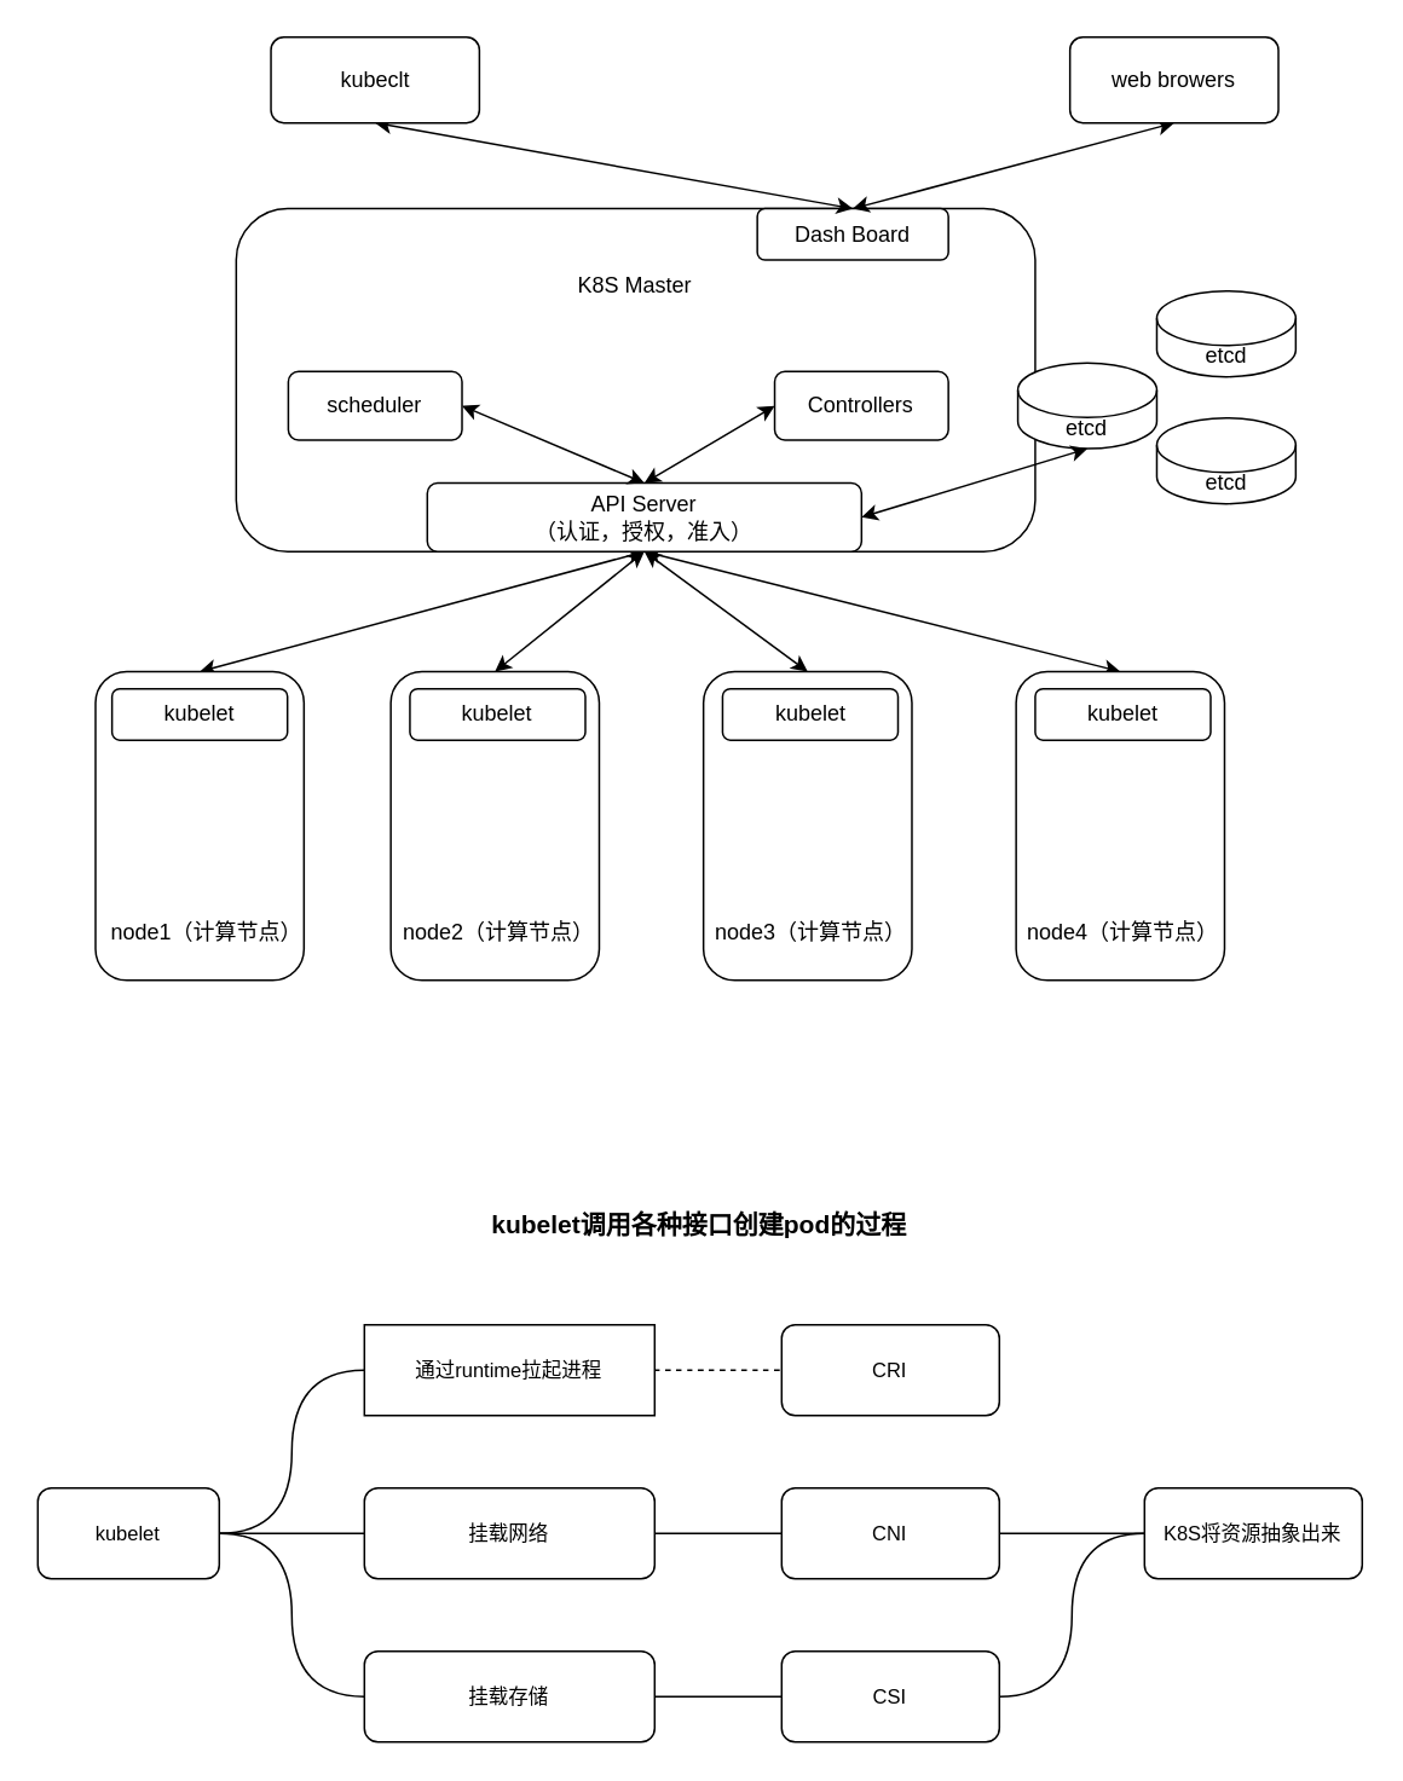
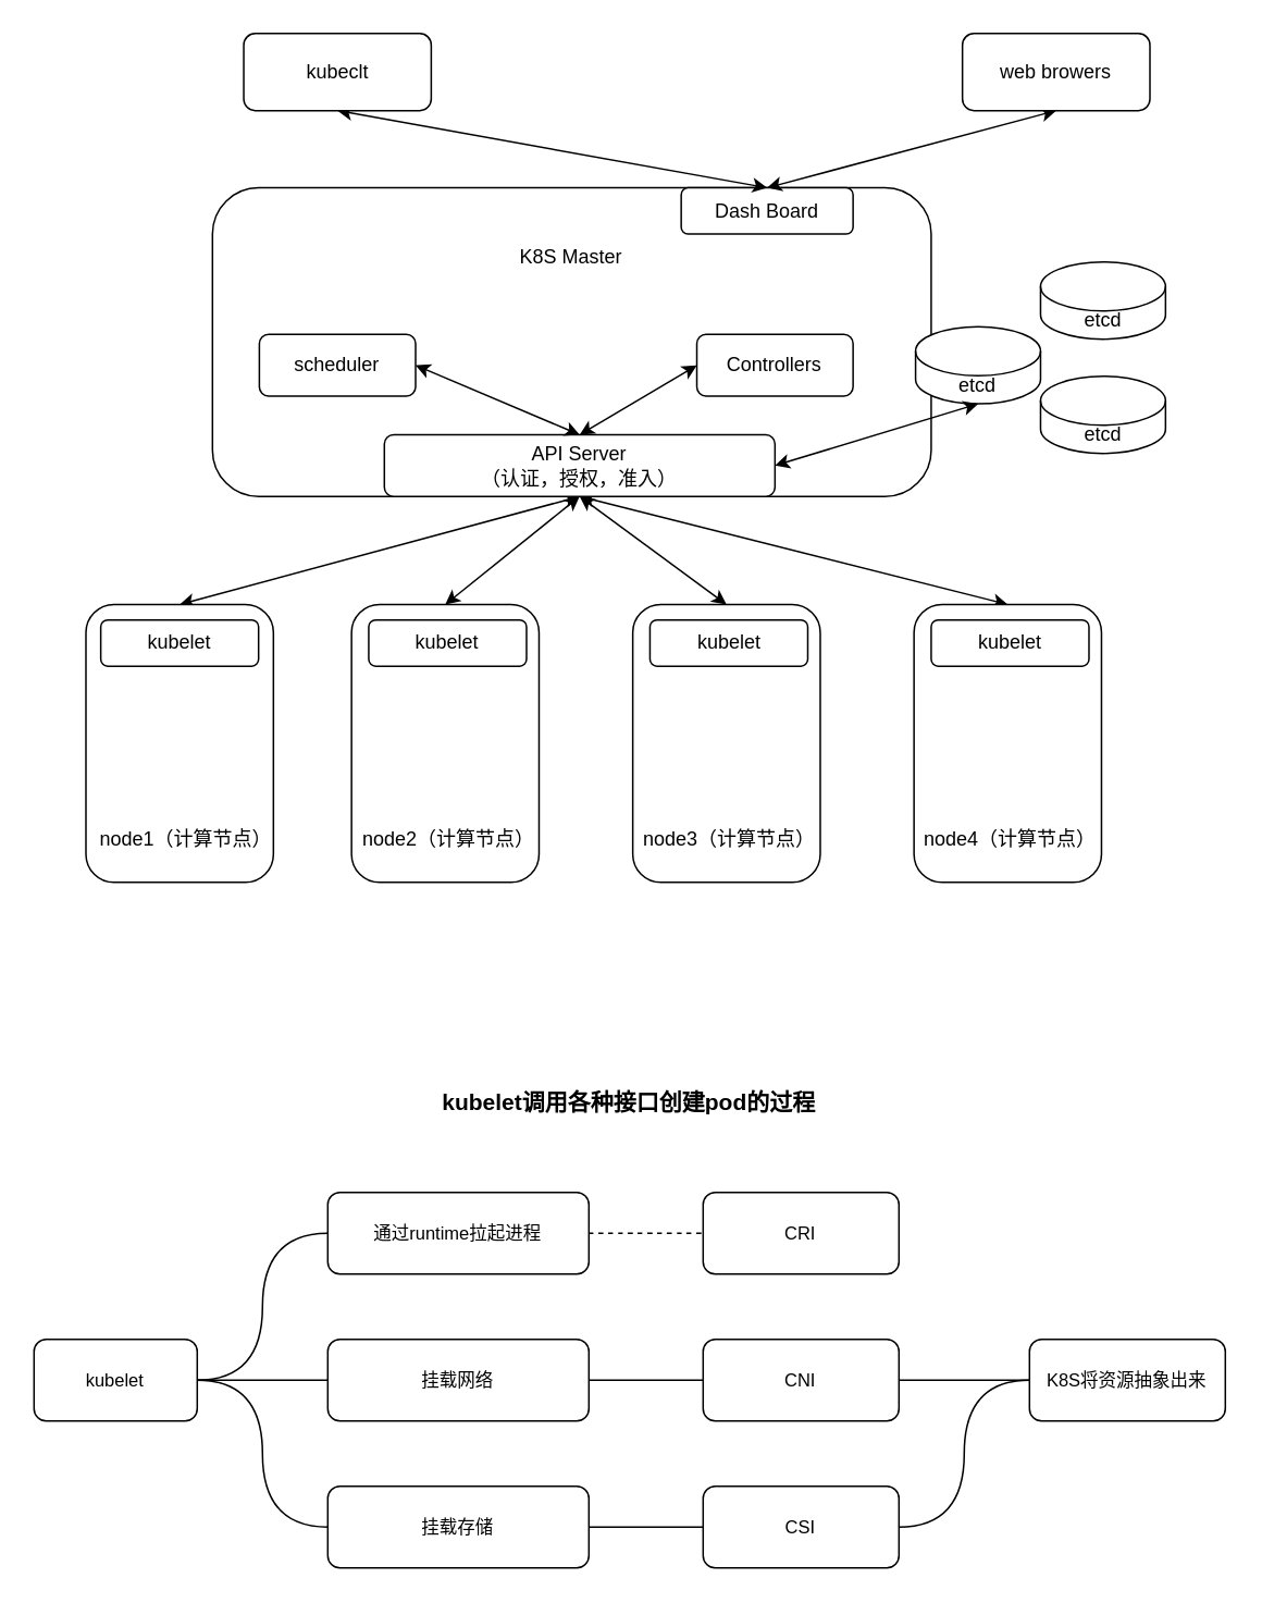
  <mxCell id="0" />
  <mxCell id="1" parent="0" />
  <mxCell id="2" value="" style="rounded=1;whiteSpace=wrap;html=1;" vertex="1" parent="1"><mxGeometry x="129.551" y="114.545" width="440.411" height="189.091" as="geometry" /></mxCell>
  <mxCell id="3" value="etcd" style="shape=cylinder3;whiteSpace=wrap;html=1;boundedLbl=1;backgroundOutline=1;size=15;" vertex="1" parent="1"><mxGeometry x="560.388" y="199.636" width="76.593" height="47.273" as="geometry" /></mxCell>
  <mxCell id="4" style="edgeStyle=none;rounded=0;orthogonalLoop=1;jettySize=auto;html=1;exitX=0.5;exitY=1;exitDx=0;exitDy=0;entryX=0.5;entryY=0;entryDx=0;entryDy=0;strokeColor=default;align=center;verticalAlign=middle;fontFamily=Helvetica;fontSize=11;fontColor=default;labelBackgroundColor=default;startArrow=classic;startFill=1;endArrow=classic;" edge="1" parent="1" source="8" target="14"><mxGeometry relative="1" as="geometry" /></mxCell>
  <mxCell id="5" style="edgeStyle=none;rounded=0;orthogonalLoop=1;jettySize=auto;html=1;exitX=0.5;exitY=1;exitDx=0;exitDy=0;entryX=0.5;entryY=0;entryDx=0;entryDy=0;strokeColor=default;align=center;verticalAlign=middle;fontFamily=Helvetica;fontSize=11;fontColor=default;labelBackgroundColor=default;startArrow=classic;startFill=1;endArrow=classic;" edge="1" parent="1" source="8" target="15"><mxGeometry relative="1" as="geometry" /></mxCell>
  <mxCell id="6" style="edgeStyle=none;rounded=0;orthogonalLoop=1;jettySize=auto;html=1;exitX=0.5;exitY=1;exitDx=0;exitDy=0;entryX=0.5;entryY=0;entryDx=0;entryDy=0;strokeColor=default;align=center;verticalAlign=middle;fontFamily=Helvetica;fontSize=11;fontColor=default;labelBackgroundColor=default;startArrow=classic;startFill=1;endArrow=classic;" edge="1" parent="1" source="8" target="16"><mxGeometry relative="1" as="geometry" /></mxCell>
  <mxCell id="7" style="edgeStyle=none;rounded=0;orthogonalLoop=1;jettySize=auto;html=1;exitX=0.5;exitY=1;exitDx=0;exitDy=0;entryX=0.5;entryY=0;entryDx=0;entryDy=0;strokeColor=default;align=center;verticalAlign=middle;fontFamily=Helvetica;fontSize=11;fontColor=default;labelBackgroundColor=default;startArrow=classic;startFill=1;endArrow=classic;" edge="1" parent="1" source="8" target="17"><mxGeometry relative="1" as="geometry" /></mxCell>
  <mxCell id="8" value="API Server&lt;div&gt;（认证，授权，准入）&lt;/div&gt;" style="rounded=1;whiteSpace=wrap;html=1;" vertex="1" parent="1"><mxGeometry x="234.866" y="265.818" width="239.354" height="37.818" as="geometry" /></mxCell>
  <mxCell id="9" style="edgeStyle=none;rounded=0;orthogonalLoop=1;jettySize=auto;html=1;exitX=1;exitY=0.5;exitDx=0;exitDy=0;entryX=0.5;entryY=0;entryDx=0;entryDy=0;strokeColor=default;align=center;verticalAlign=middle;fontFamily=Helvetica;fontSize=11;fontColor=default;labelBackgroundColor=default;startArrow=classic;startFill=1;endArrow=classic;" edge="1" parent="1" source="10" target="8"><mxGeometry relative="1" as="geometry" /></mxCell>
  <mxCell id="10" value="scheduler" style="rounded=1;whiteSpace=wrap;html=1;" vertex="1" parent="1"><mxGeometry x="158.273" y="204.364" width="95.742" height="37.818" as="geometry" /></mxCell>
  <mxCell id="11" style="edgeStyle=none;rounded=0;orthogonalLoop=1;jettySize=auto;html=1;exitX=0;exitY=0.5;exitDx=0;exitDy=0;entryX=0.5;entryY=0;entryDx=0;entryDy=0;strokeColor=default;align=center;verticalAlign=middle;fontFamily=Helvetica;fontSize=11;fontColor=default;labelBackgroundColor=default;startArrow=classic;startFill=1;endArrow=classic;" edge="1" parent="1" source="12" target="8"><mxGeometry relative="1" as="geometry" /></mxCell>
  <mxCell id="12" value="Controllers" style="rounded=1;whiteSpace=wrap;html=1;" vertex="1" parent="1"><mxGeometry x="426.349" y="204.364" width="95.742" height="37.818" as="geometry" /></mxCell>
  <mxCell id="13" value="Dash Board" style="rounded=1;whiteSpace=wrap;html=1;" vertex="1" parent="1"><mxGeometry x="416.775" y="114.545" width="105.316" height="28.364" as="geometry" /></mxCell>
  <mxCell id="14" value="" style="rounded=1;whiteSpace=wrap;html=1;" vertex="1" parent="1"><mxGeometry x="52" y="369.818" width="114.89" height="170.182" as="geometry" /></mxCell>
  <mxCell id="15" value="" style="rounded=1;whiteSpace=wrap;html=1;" vertex="1" parent="1"><mxGeometry x="214.761" y="369.818" width="114.89" height="170.182" as="geometry" /></mxCell>
  <mxCell id="16" value="" style="rounded=1;whiteSpace=wrap;html=1;" vertex="1" parent="1"><mxGeometry x="387.095" y="369.818" width="114.89" height="170.182" as="geometry" /></mxCell>
  <mxCell id="17" value="" style="rounded=1;whiteSpace=wrap;html=1;" vertex="1" parent="1"><mxGeometry x="559.43" y="369.818" width="114.89" height="170.182" as="geometry" /></mxCell>
  <mxCell id="18" value="kubelet" style="rounded=1;whiteSpace=wrap;html=1;" vertex="1" parent="1"><mxGeometry x="61.095" y="379.273" width="96.699" height="28.364" as="geometry" /></mxCell>
  <mxCell id="19" value="kubelet" style="rounded=1;whiteSpace=wrap;html=1;" vertex="1" parent="1"><mxGeometry x="225.292" y="379.273" width="96.699" height="28.364" as="geometry" /></mxCell>
  <mxCell id="20" value="kubelet" style="rounded=1;whiteSpace=wrap;html=1;" vertex="1" parent="1"><mxGeometry x="397.627" y="379.273" width="96.699" height="28.364" as="geometry" /></mxCell>
  <mxCell id="21" value="kubelet" style="rounded=1;whiteSpace=wrap;html=1;" vertex="1" parent="1"><mxGeometry x="569.962" y="379.273" width="96.699" height="28.364" as="geometry" /></mxCell>
  <mxCell id="22" value="node1（计算节点）" style="text;html=1;align=center;verticalAlign=middle;whiteSpace=wrap;rounded=0;" vertex="1" parent="1"><mxGeometry x="57.61" y="500" width="111.28" height="28.36" as="geometry" /></mxCell>
  <mxCell id="23" value="K8S Master" style="text;html=1;align=center;verticalAlign=middle;whiteSpace=wrap;rounded=0;" vertex="1" parent="1"><mxGeometry x="316.247" y="142.909" width="67.019" height="28.364" as="geometry" /></mxCell>
  <mxCell id="24" style="edgeStyle=none;rounded=0;orthogonalLoop=1;jettySize=auto;html=1;exitX=0.5;exitY=1;exitDx=0;exitDy=0;entryX=0.5;entryY=0;entryDx=0;entryDy=0;strokeColor=default;align=center;verticalAlign=middle;fontFamily=Helvetica;fontSize=11;fontColor=default;labelBackgroundColor=default;startArrow=classic;startFill=1;endArrow=classic;" edge="1" parent="1" source="25" target="13"><mxGeometry relative="1" as="geometry" /></mxCell>
  <mxCell id="25" value="web browers" style="rounded=1;whiteSpace=wrap;html=1;" vertex="1" parent="1"><mxGeometry x="589.11" y="20" width="114.89" height="47.273" as="geometry" /></mxCell>
  <mxCell id="26" style="rounded=0;orthogonalLoop=1;jettySize=auto;html=1;exitX=0.5;exitY=1;exitDx=0;exitDy=0;entryX=0.5;entryY=0;entryDx=0;entryDy=0;startArrow=classic;startFill=1;" edge="1" parent="1" source="27" target="13"><mxGeometry relative="1" as="geometry" /></mxCell>
  <mxCell id="27" value="kubeclt" style="rounded=1;whiteSpace=wrap;html=1;" vertex="1" parent="1"><mxGeometry x="148.699" y="20" width="114.89" height="47.273" as="geometry" /></mxCell>
  <mxCell id="28" style="edgeStyle=none;rounded=0;orthogonalLoop=1;jettySize=auto;html=1;exitX=1;exitY=0.5;exitDx=0;exitDy=0;entryX=0.5;entryY=1;entryDx=0;entryDy=0;entryPerimeter=0;strokeColor=default;align=center;verticalAlign=middle;fontFamily=Helvetica;fontSize=11;fontColor=default;labelBackgroundColor=default;startArrow=classic;startFill=1;endArrow=classic;" edge="1" parent="1" source="8" target="3"><mxGeometry relative="1" as="geometry" /></mxCell>
  <mxCell id="29" value="node2（计算节点）" style="text;html=1;align=center;verticalAlign=middle;whiteSpace=wrap;rounded=0;" vertex="1" parent="1"><mxGeometry x="218.76" y="500" width="111.28" height="28.36" as="geometry" /></mxCell>
  <mxCell id="30" value="node3（计算节点）" style="text;html=1;align=center;verticalAlign=middle;whiteSpace=wrap;rounded=0;" vertex="1" parent="1"><mxGeometry x="390.71" y="500" width="111.28" height="28.36" as="geometry" /></mxCell>
  <mxCell id="31" value="node4（计算节点）" style="text;html=1;align=center;verticalAlign=middle;whiteSpace=wrap;rounded=0;" vertex="1" parent="1"><mxGeometry x="563.04" y="500" width="111.28" height="28.36" as="geometry" /></mxCell>
  <mxCell id="32" value="etcd" style="shape=cylinder3;whiteSpace=wrap;html=1;boundedLbl=1;backgroundOutline=1;size=15;" vertex="1" parent="1"><mxGeometry x="636.978" y="159.996" width="76.593" height="47.273" as="geometry" /></mxCell>
  <mxCell id="33" value="etcd" style="shape=cylinder3;whiteSpace=wrap;html=1;boundedLbl=1;backgroundOutline=1;size=15;" vertex="1" parent="1"><mxGeometry x="636.978" y="229.996" width="76.593" height="47.273" as="geometry" /></mxCell>
  <mxCell id="34" style="edgeStyle=none;curved=1;rounded=0;orthogonalLoop=1;jettySize=auto;html=1;exitX=1;exitY=0.5;exitDx=0;exitDy=0;entryX=0;entryY=0.5;entryDx=0;entryDy=0;strokeColor=default;align=center;verticalAlign=middle;fontFamily=Helvetica;fontSize=11;fontColor=default;labelBackgroundColor=default;startArrow=none;startFill=0;endArrow=none;endFill=0;" edge="1" parent="1" source="36" target="42"><mxGeometry relative="1" as="geometry" /></mxCell>
  <mxCell id="35" style="edgeStyle=orthogonalEdgeStyle;curved=1;rounded=0;orthogonalLoop=1;jettySize=auto;html=1;exitX=1;exitY=0.5;exitDx=0;exitDy=0;entryX=0;entryY=0.5;entryDx=0;entryDy=0;strokeColor=default;align=center;verticalAlign=middle;fontFamily=Helvetica;fontSize=11;fontColor=default;labelBackgroundColor=default;startArrow=none;startFill=0;endArrow=none;endFill=0;" edge="1" parent="1" source="36" target="44"><mxGeometry relative="1" as="geometry" /></mxCell>
  <mxCell id="36" value="kubelet" style="rounded=1;whiteSpace=wrap;html=1;fontFamily=Helvetica;fontSize=11;fontColor=default;labelBackgroundColor=default;" vertex="1" parent="1"><mxGeometry x="20.2" y="820" width="100" height="50" as="geometry" /></mxCell>
  <mxCell id="37" value="&lt;font style=&quot;font-size: 14px;&quot;&gt;kubelet调用各种接口创建pod的过程&lt;/font&gt;" style="text;html=1;align=center;verticalAlign=middle;whiteSpace=wrap;rounded=0;fontFamily=Helvetica;fontSize=11;fontColor=default;labelBackgroundColor=default;fontStyle=1" vertex="1" parent="1"><mxGeometry x="266" y="660" width="238.41" height="30" as="geometry" /></mxCell>
  <mxCell id="38" style="edgeStyle=none;rounded=0;orthogonalLoop=1;jettySize=auto;html=1;exitX=1;exitY=0.5;exitDx=0;exitDy=0;entryX=0;entryY=0.5;entryDx=0;entryDy=0;strokeColor=default;align=center;verticalAlign=middle;fontFamily=Helvetica;fontSize=11;fontColor=default;labelBackgroundColor=default;startArrow=none;startFill=0;endArrow=none;endFill=0;curved=1;dashed=1;" edge="1" parent="1" source="40" target="45"><mxGeometry relative="1" as="geometry" /></mxCell>
  <mxCell id="39" style="rounded=0;orthogonalLoop=1;jettySize=auto;html=1;exitX=0;exitY=0.5;exitDx=0;exitDy=0;entryX=1;entryY=0.5;entryDx=0;entryDy=0;strokeColor=default;align=center;verticalAlign=middle;fontFamily=Helvetica;fontSize=11;fontColor=default;labelBackgroundColor=default;startArrow=none;startFill=0;endArrow=none;endFill=0;edgeStyle=orthogonalEdgeStyle;curved=1;" edge="1" parent="1" source="40" target="36"><mxGeometry relative="1" as="geometry" /></mxCell>
- <mxCell id="40" value="通过runtime拉起进程" style="whiteSpace=wrap;html=1;fontFamily=Helvetica;fontSize=11;fontColor=default;labelBackgroundColor=default;rounded=0;" vertex="1" parent="1"><mxGeometry x="200.2" y="730" width="160" height="50" as="geometry" /></mxCell>
+ <mxCell id="40" value="通过runtime拉起进程" style="rounded=1;whiteSpace=wrap;html=1;fontFamily=Helvetica;fontSize=11;fontColor=default;labelBackgroundColor=default;" vertex="1" parent="1"><mxGeometry x="200.2" y="730" width="160" height="50" as="geometry" /></mxCell>
  <mxCell id="41" style="edgeStyle=none;rounded=0;orthogonalLoop=1;jettySize=auto;html=1;exitX=1;exitY=0.5;exitDx=0;exitDy=0;entryX=0;entryY=0.5;entryDx=0;entryDy=0;strokeColor=default;align=center;verticalAlign=middle;fontFamily=Helvetica;fontSize=11;fontColor=default;labelBackgroundColor=default;startArrow=none;startFill=0;endArrow=none;endFill=0;" edge="1" parent="1" source="42" target="46"><mxGeometry relative="1" as="geometry" /></mxCell>
  <mxCell id="42" value="挂载网络" style="rounded=1;whiteSpace=wrap;html=1;fontFamily=Helvetica;fontSize=11;fontColor=default;labelBackgroundColor=default;" vertex="1" parent="1"><mxGeometry x="200.2" y="820" width="160" height="50" as="geometry" /></mxCell>
  <mxCell id="43" style="edgeStyle=none;rounded=0;orthogonalLoop=1;jettySize=auto;html=1;exitX=1;exitY=0.5;exitDx=0;exitDy=0;entryX=0;entryY=0.5;entryDx=0;entryDy=0;strokeColor=default;align=center;verticalAlign=middle;fontFamily=Helvetica;fontSize=11;fontColor=default;labelBackgroundColor=default;startArrow=none;startFill=0;endArrow=none;endFill=0;" edge="1" parent="1" source="44" target="47"><mxGeometry relative="1" as="geometry" /></mxCell>
  <mxCell id="44" value="挂载存储" style="rounded=1;whiteSpace=wrap;html=1;fontFamily=Helvetica;fontSize=11;fontColor=default;labelBackgroundColor=default;" vertex="1" parent="1"><mxGeometry x="200.2" y="910" width="160" height="50" as="geometry" /></mxCell>
  <mxCell id="45" value="CRI" style="rounded=1;whiteSpace=wrap;html=1;fontFamily=Helvetica;fontSize=11;fontColor=default;labelBackgroundColor=default;" vertex="1" parent="1"><mxGeometry x="430.2" y="730" width="120" height="50" as="geometry" /></mxCell>
  <mxCell id="46" value="CNI" style="rounded=1;whiteSpace=wrap;html=1;fontFamily=Helvetica;fontSize=11;fontColor=default;labelBackgroundColor=default;" vertex="1" parent="1"><mxGeometry x="430.2" y="820" width="120" height="50" as="geometry" /></mxCell>
  <mxCell id="47" value="CSI" style="rounded=1;whiteSpace=wrap;html=1;fontFamily=Helvetica;fontSize=11;fontColor=default;labelBackgroundColor=default;" vertex="1" parent="1"><mxGeometry x="430.2" y="910" width="120" height="50" as="geometry" /></mxCell>
  <mxCell id="48" style="edgeStyle=orthogonalEdgeStyle;curved=1;rounded=0;orthogonalLoop=1;jettySize=auto;html=1;exitX=0;exitY=0.5;exitDx=0;exitDy=0;entryX=1;entryY=0.5;entryDx=0;entryDy=0;strokeColor=default;align=center;verticalAlign=middle;fontFamily=Helvetica;fontSize=11;fontColor=default;labelBackgroundColor=default;startArrow=none;startFill=0;endArrow=none;endFill=0;" edge="1" parent="1" source="50" target="46"><mxGeometry relative="1" as="geometry" /></mxCell>
  <mxCell id="49" style="edgeStyle=orthogonalEdgeStyle;curved=1;rounded=0;orthogonalLoop=1;jettySize=auto;html=1;exitX=0;exitY=0.5;exitDx=0;exitDy=0;entryX=1;entryY=0.5;entryDx=0;entryDy=0;strokeColor=default;align=center;verticalAlign=middle;fontFamily=Helvetica;fontSize=11;fontColor=default;labelBackgroundColor=default;startArrow=none;startFill=0;endArrow=none;endFill=0;" edge="1" parent="1" source="50" target="47"><mxGeometry relative="1" as="geometry" /></mxCell>
  <mxCell id="50" value="K8S将资源抽象出来" style="rounded=1;whiteSpace=wrap;html=1;fontFamily=Helvetica;fontSize=11;fontColor=default;labelBackgroundColor=default;" vertex="1" parent="1"><mxGeometry x="630.2" y="820" width="120" height="50" as="geometry" /></mxCell>
